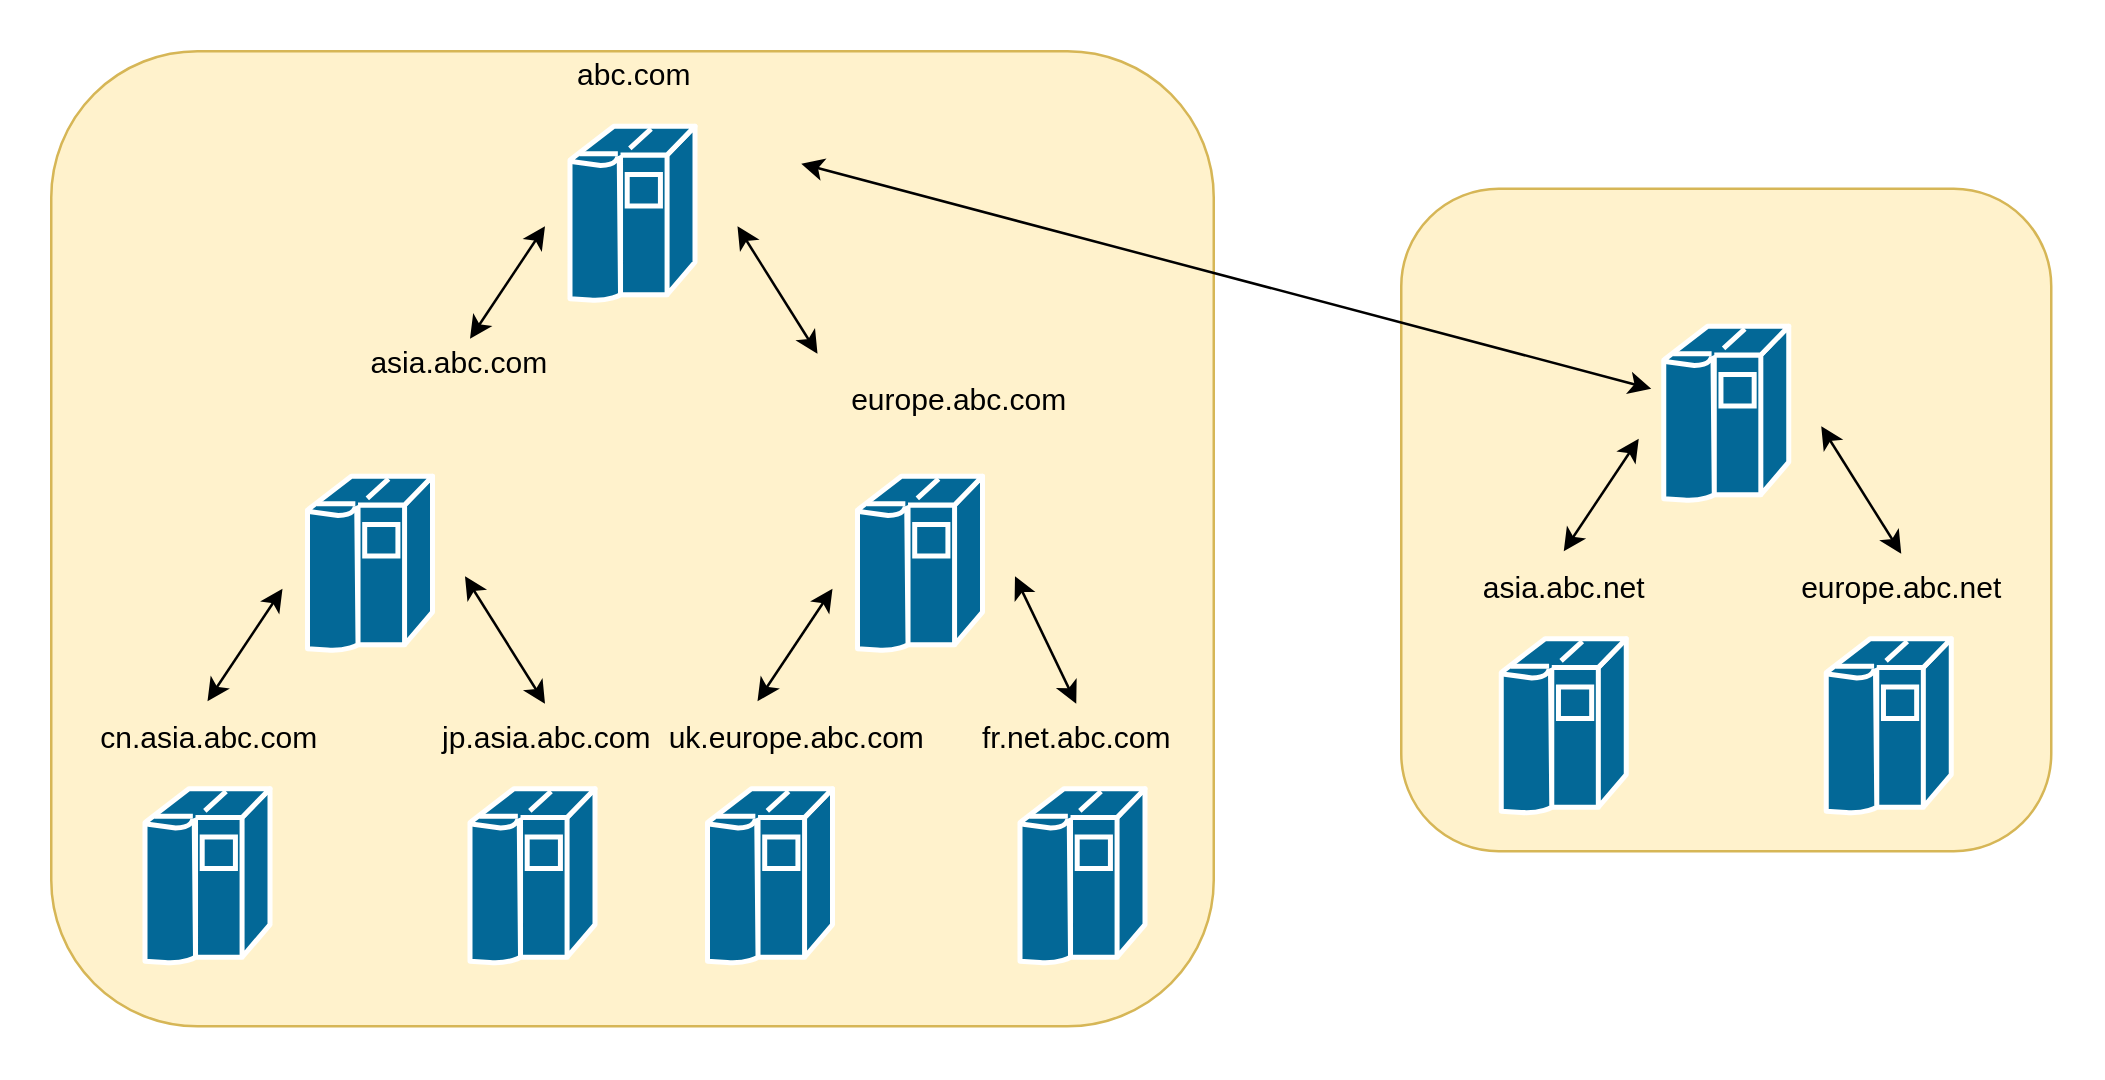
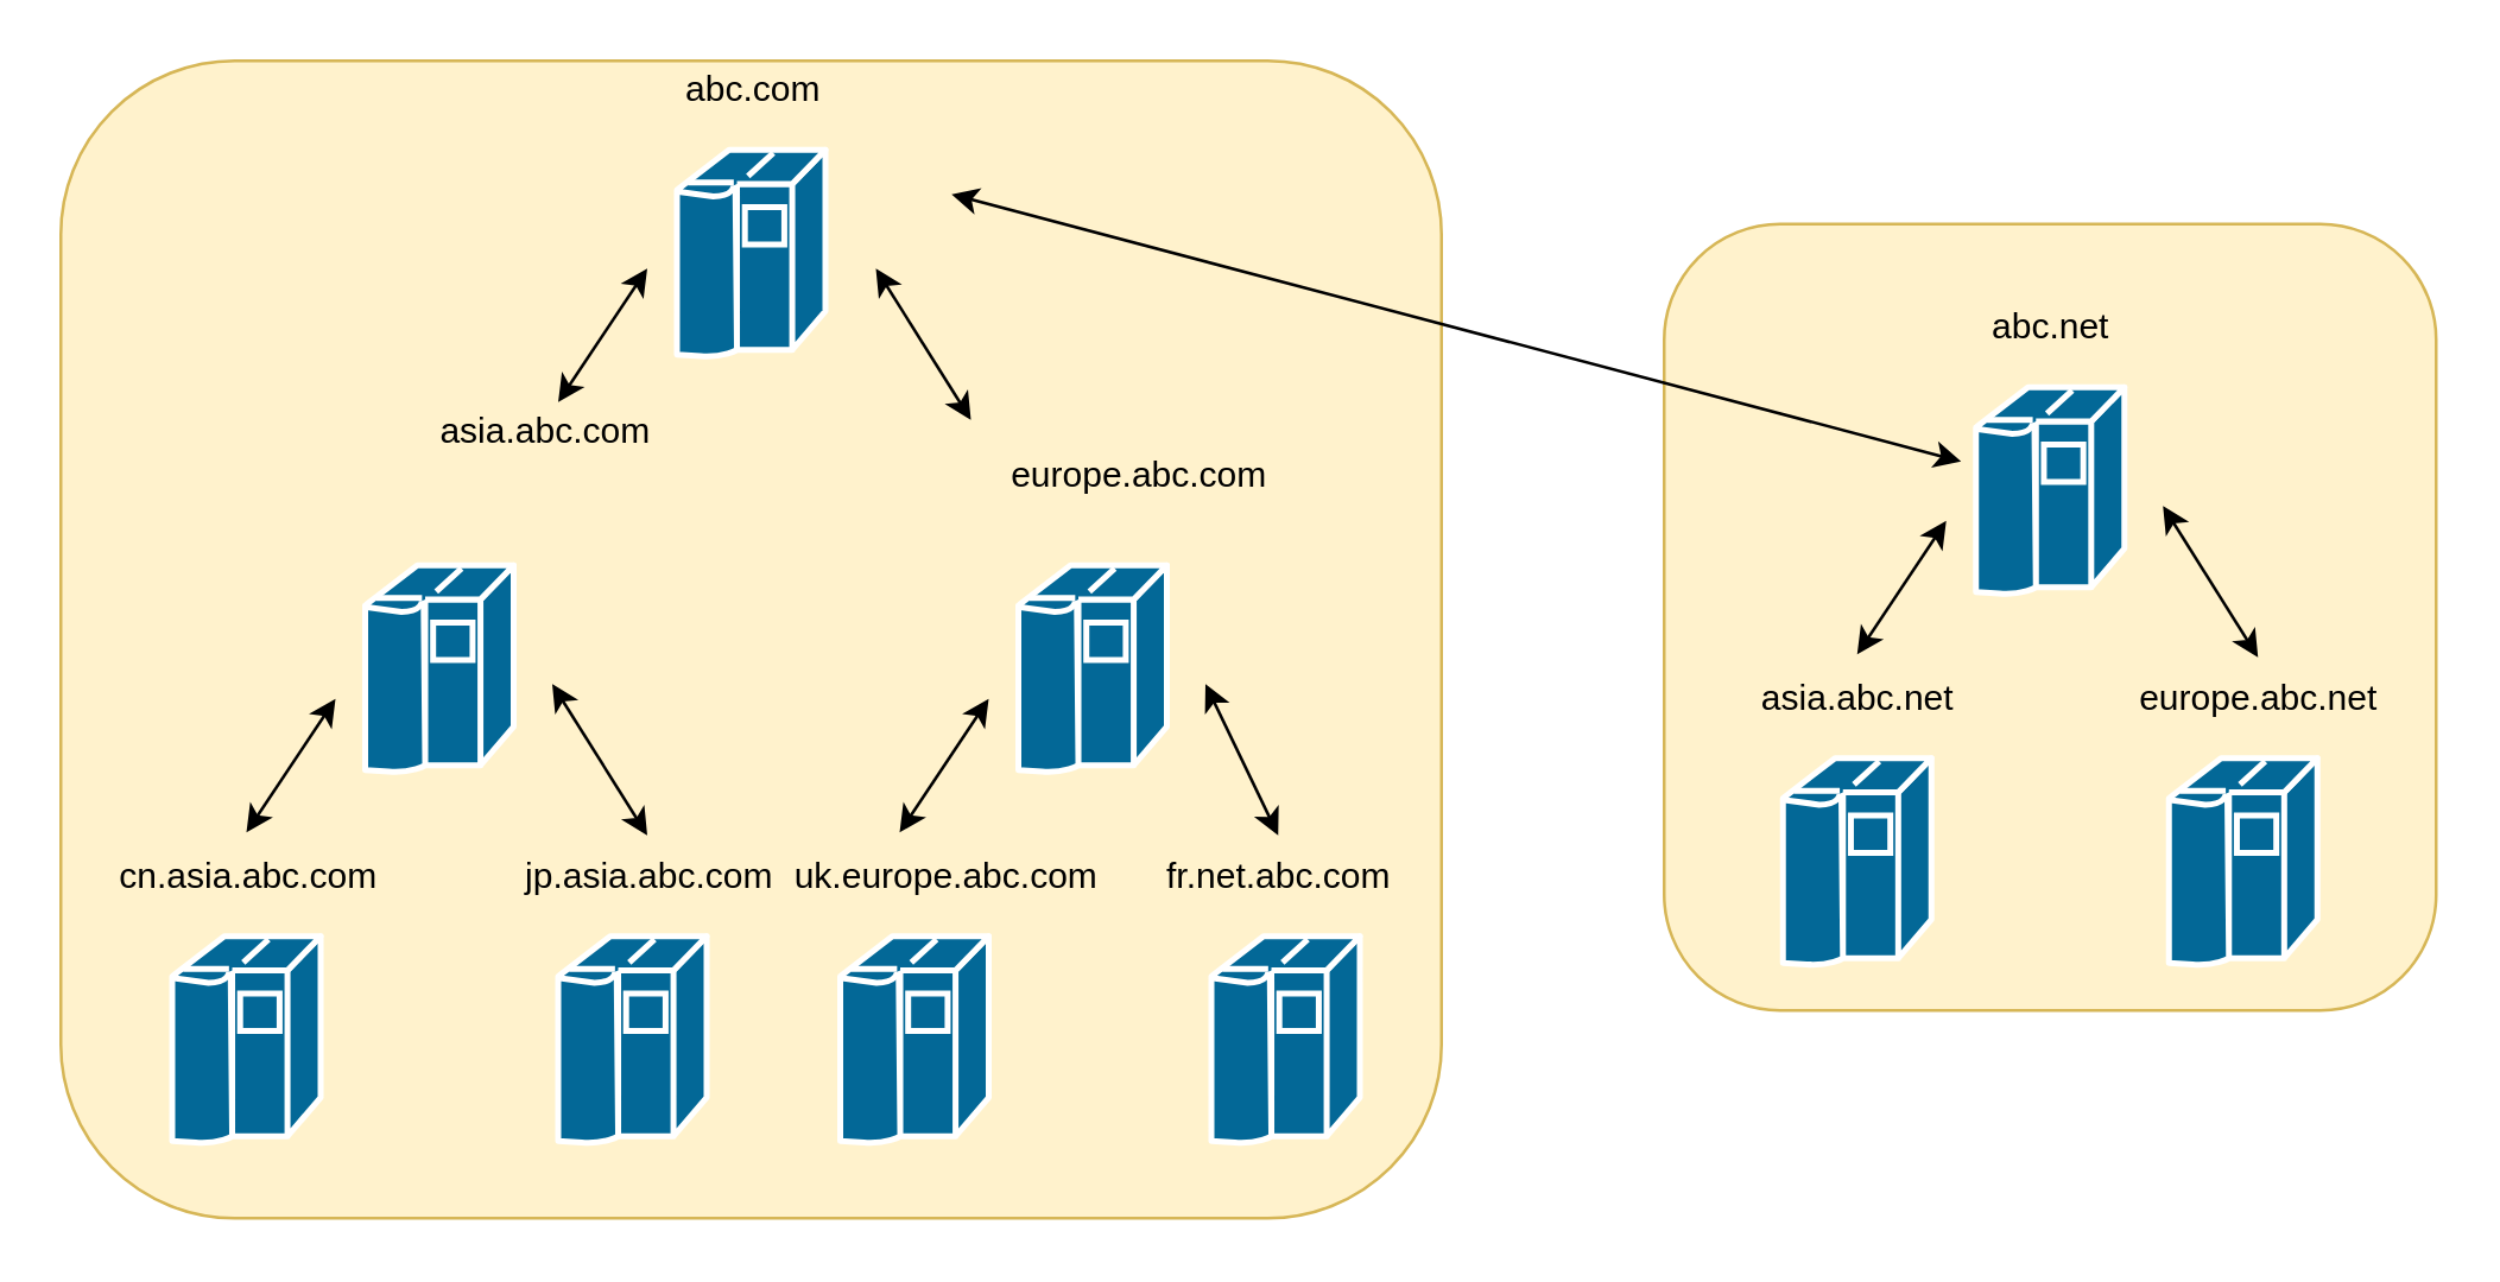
  <mxCell id="0" />
  <mxCell id="1" parent="0" />
  <mxCell id="2" value="" style="rounded=1;whiteSpace=wrap;html=1;fillColor=#fff2cc;strokeColor=#d6b656;" parent="1" vertex="1"><mxGeometry x="20" y="20" width="465" height="390" as="geometry" /></mxCell>
  <mxCell id="3" value="" style="shape=mxgraph.cisco.computers_and_peripherals.ibm_mainframe;html=1;pointerEvents=1;dashed=0;fillColor=#036897;strokeColor=#ffffff;strokeWidth=2;verticalLabelPosition=bottom;verticalAlign=top;align=center;outlineConnect=0;" parent="1" vertex="1"><mxGeometry x="227.5" y="50" width="50" height="70" as="geometry" /></mxCell>
  <mxCell id="4" value="abc.com" style="text;html=1;align=center;verticalAlign=middle;resizable=0;points=[];autosize=1;" parent="1" vertex="1"><mxGeometry x="222.5" y="20" width="60" height="20" as="geometry" /></mxCell>
  <mxCell id="5" value="" style="shape=mxgraph.cisco.computers_and_peripherals.ibm_mainframe;html=1;pointerEvents=1;dashed=0;fillColor=#036897;strokeColor=#ffffff;strokeWidth=2;verticalLabelPosition=bottom;verticalAlign=top;align=center;outlineConnect=0;" parent="1" vertex="1"><mxGeometry x="122.5" y="190" width="50" height="70" as="geometry" /></mxCell>
  <mxCell id="6" value="asia.abc.com" style="text;html=1;align=center;verticalAlign=middle;resizable=0;points=[];autosize=1;" parent="1" vertex="1"><mxGeometry x="137.5" y="135" width="90" height="20" as="geometry" /></mxCell>
  <mxCell id="7" value="" style="shape=mxgraph.cisco.computers_and_peripherals.ibm_mainframe;html=1;pointerEvents=1;dashed=0;fillColor=#036897;strokeColor=#ffffff;strokeWidth=2;verticalLabelPosition=bottom;verticalAlign=top;align=center;outlineConnect=0;" parent="1" vertex="1"><mxGeometry x="57.5" y="315" width="50" height="70" as="geometry" /></mxCell>
  <mxCell id="8" value="cn.asia.abc.com" style="text;html=1;align=center;verticalAlign=middle;resizable=0;points=[];autosize=1;" parent="1" vertex="1"><mxGeometry x="32.5" y="285" width="100" height="20" as="geometry" /></mxCell>
  <mxCell id="9" value="" style="shape=mxgraph.cisco.computers_and_peripherals.ibm_mainframe;html=1;pointerEvents=1;dashed=0;fillColor=#036897;strokeColor=#ffffff;strokeWidth=2;verticalLabelPosition=bottom;verticalAlign=top;align=center;outlineConnect=0;" parent="1" vertex="1"><mxGeometry x="187.5" y="315" width="50" height="70" as="geometry" /></mxCell>
  <mxCell id="10" value="jp.asia.abc.com" style="text;html=1;align=center;verticalAlign=middle;resizable=0;points=[];autosize=1;" parent="1" vertex="1"><mxGeometry x="167.5" y="285" width="100" height="20" as="geometry" /></mxCell>
  <mxCell id="11" value="" style="endArrow=classic;startArrow=classic;html=1;" parent="1" edge="1"><mxGeometry width="50" height="50" relative="1" as="geometry"><mxPoint x="82.5" y="280" as="sourcePoint" /><mxPoint x="112.5" y="235" as="targetPoint" /></mxGeometry></mxCell>
  <mxCell id="12" value="" style="endArrow=classic;startArrow=classic;html=1;entryX=0.5;entryY=-0.2;entryDx=0;entryDy=0;entryPerimeter=0;" parent="1" target="10" edge="1"><mxGeometry width="50" height="50" relative="1" as="geometry"><mxPoint x="185.5" y="230" as="sourcePoint" /><mxPoint x="222.5" y="290" as="targetPoint" /></mxGeometry></mxCell>
  <mxCell id="13" value="" style="endArrow=classic;startArrow=classic;html=1;" parent="1" edge="1"><mxGeometry width="50" height="50" relative="1" as="geometry"><mxPoint x="187.5" y="135" as="sourcePoint" /><mxPoint x="217.5" y="90" as="targetPoint" /></mxGeometry></mxCell>
  <mxCell id="14" value="" style="shape=mxgraph.cisco.computers_and_peripherals.ibm_mainframe;html=1;pointerEvents=1;dashed=0;fillColor=#036897;strokeColor=#ffffff;strokeWidth=2;verticalLabelPosition=bottom;verticalAlign=top;align=center;outlineConnect=0;" parent="1" vertex="1"><mxGeometry x="342.5" y="190" width="50" height="70" as="geometry" /></mxCell>
  <mxCell id="15" value="europe.abc.com" style="text;html=1;align=center;verticalAlign=middle;resizable=0;points=[];autosize=1;" parent="1" vertex="1"><mxGeometry x="332.5" y="150" width="100" height="20" as="geometry" /></mxCell>
  <mxCell id="16" value="" style="shape=mxgraph.cisco.computers_and_peripherals.ibm_mainframe;html=1;pointerEvents=1;dashed=0;fillColor=#036897;strokeColor=#ffffff;strokeWidth=2;verticalLabelPosition=bottom;verticalAlign=top;align=center;outlineConnect=0;" parent="1" vertex="1"><mxGeometry x="282.5" y="315" width="50" height="70" as="geometry" /></mxCell>
  <mxCell id="17" value="uk.europe.abc.com" style="text;html=1;align=center;verticalAlign=middle;resizable=0;points=[];autosize=1;" parent="1" vertex="1"><mxGeometry x="257.5" y="285" width="120" height="20" as="geometry" /></mxCell>
  <mxCell id="18" value="" style="shape=mxgraph.cisco.computers_and_peripherals.ibm_mainframe;html=1;pointerEvents=1;dashed=0;fillColor=#036897;strokeColor=#ffffff;strokeWidth=2;verticalLabelPosition=bottom;verticalAlign=top;align=center;outlineConnect=0;" parent="1" vertex="1"><mxGeometry x="407.5" y="315" width="50" height="70" as="geometry" /></mxCell>
  <mxCell id="19" value="fr.net.abc.com" style="text;html=1;align=center;verticalAlign=middle;resizable=0;points=[];autosize=1;" parent="1" vertex="1"><mxGeometry x="375" y="285" width="110" height="20" as="geometry" /></mxCell>
  <mxCell id="20" value="" style="endArrow=classic;startArrow=classic;html=1;" parent="1" edge="1"><mxGeometry width="50" height="50" relative="1" as="geometry"><mxPoint x="302.5" y="280" as="sourcePoint" /><mxPoint x="332.5" y="235" as="targetPoint" /></mxGeometry></mxCell>
  <mxCell id="21" value="" style="endArrow=classic;startArrow=classic;html=1;entryX=0.5;entryY=-0.2;entryDx=0;entryDy=0;entryPerimeter=0;" parent="1" target="19" edge="1"><mxGeometry width="50" height="50" relative="1" as="geometry"><mxPoint x="405.5" y="230" as="sourcePoint" /><mxPoint x="442.5" y="290" as="targetPoint" /></mxGeometry></mxCell>
  <mxCell id="22" value="" style="endArrow=classic;startArrow=classic;html=1;entryX=0.5;entryY=-0.2;entryDx=0;entryDy=0;entryPerimeter=0;" parent="1" edge="1"><mxGeometry width="50" height="50" relative="1" as="geometry"><mxPoint x="294.5" y="90" as="sourcePoint" /><mxPoint x="326.5" y="141" as="targetPoint" /></mxGeometry></mxCell>
  <mxCell id="23" value="" style="rounded=1;whiteSpace=wrap;html=1;fillColor=#fff2cc;strokeColor=#d6b656;" vertex="1" parent="1"><mxGeometry x="560" y="75" width="260" height="265" as="geometry" /></mxCell>
  <mxCell id="24" value="" style="shape=mxgraph.cisco.computers_and_peripherals.ibm_mainframe;html=1;pointerEvents=1;dashed=0;fillColor=#036897;strokeColor=#ffffff;strokeWidth=2;verticalLabelPosition=bottom;verticalAlign=top;align=center;outlineConnect=0;" vertex="1" parent="1"><mxGeometry x="665" y="130" width="50" height="70" as="geometry" /></mxCell>
+ <mxCell id="25" value="abc.net" style="text;html=1;align=center;verticalAlign=middle;resizable=0;points=[];autosize=1;" vertex="1" parent="1"><mxGeometry x="665" y="100" width="50" height="20" as="geometry" /></mxCell>
  <mxCell id="26" value="" style="shape=mxgraph.cisco.computers_and_peripherals.ibm_mainframe;html=1;pointerEvents=1;dashed=0;fillColor=#036897;strokeColor=#ffffff;strokeWidth=2;verticalLabelPosition=bottom;verticalAlign=top;align=center;outlineConnect=0;" vertex="1" parent="1"><mxGeometry x="600" y="255" width="50" height="70" as="geometry" /></mxCell>
  <mxCell id="27" value="asia.abc.net" style="text;html=1;align=center;verticalAlign=middle;resizable=0;points=[];autosize=1;" vertex="1" parent="1"><mxGeometry x="585" y="225" width="80" height="20" as="geometry" /></mxCell>
  <mxCell id="28" value="" style="shape=mxgraph.cisco.computers_and_peripherals.ibm_mainframe;html=1;pointerEvents=1;dashed=0;fillColor=#036897;strokeColor=#ffffff;strokeWidth=2;verticalLabelPosition=bottom;verticalAlign=top;align=center;outlineConnect=0;" vertex="1" parent="1"><mxGeometry x="730" y="255" width="50" height="70" as="geometry" /></mxCell>
  <mxCell id="29" value="europe.abc.net" style="text;html=1;align=center;verticalAlign=middle;resizable=0;points=[];autosize=1;" vertex="1" parent="1"><mxGeometry x="710" y="225" width="100" height="20" as="geometry" /></mxCell>
  <mxCell id="30" value="" style="endArrow=classic;startArrow=classic;html=1;" edge="1" parent="1"><mxGeometry width="50" height="50" relative="1" as="geometry"><mxPoint x="625" y="220" as="sourcePoint" /><mxPoint x="655" y="175" as="targetPoint" /></mxGeometry></mxCell>
  <mxCell id="31" value="" style="endArrow=classic;startArrow=classic;html=1;entryX=0.5;entryY=-0.2;entryDx=0;entryDy=0;entryPerimeter=0;" edge="1" parent="1" target="29"><mxGeometry width="50" height="50" relative="1" as="geometry"><mxPoint x="728" y="170" as="sourcePoint" /><mxPoint x="765" y="230" as="targetPoint" /></mxGeometry></mxCell>
  <mxCell id="32" value="" style="endArrow=classic;startArrow=classic;html=1;" edge="1" parent="1"><mxGeometry width="50" height="50" relative="1" as="geometry"><mxPoint x="320" y="65" as="sourcePoint" /><mxPoint x="660" y="155" as="targetPoint" /></mxGeometry></mxCell>
